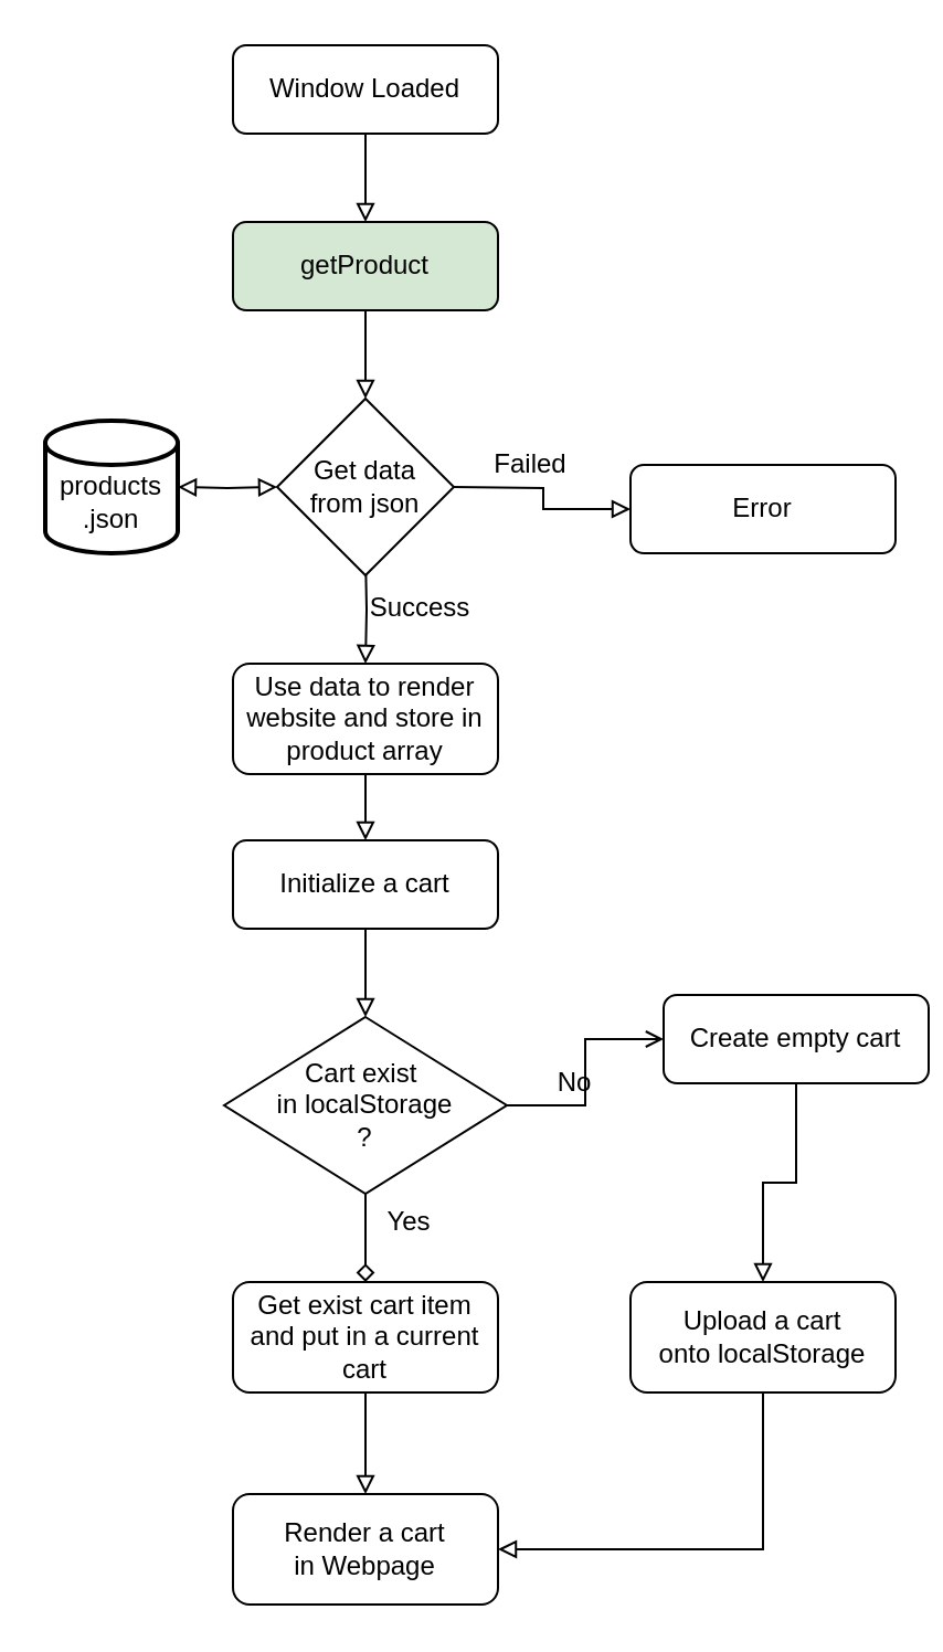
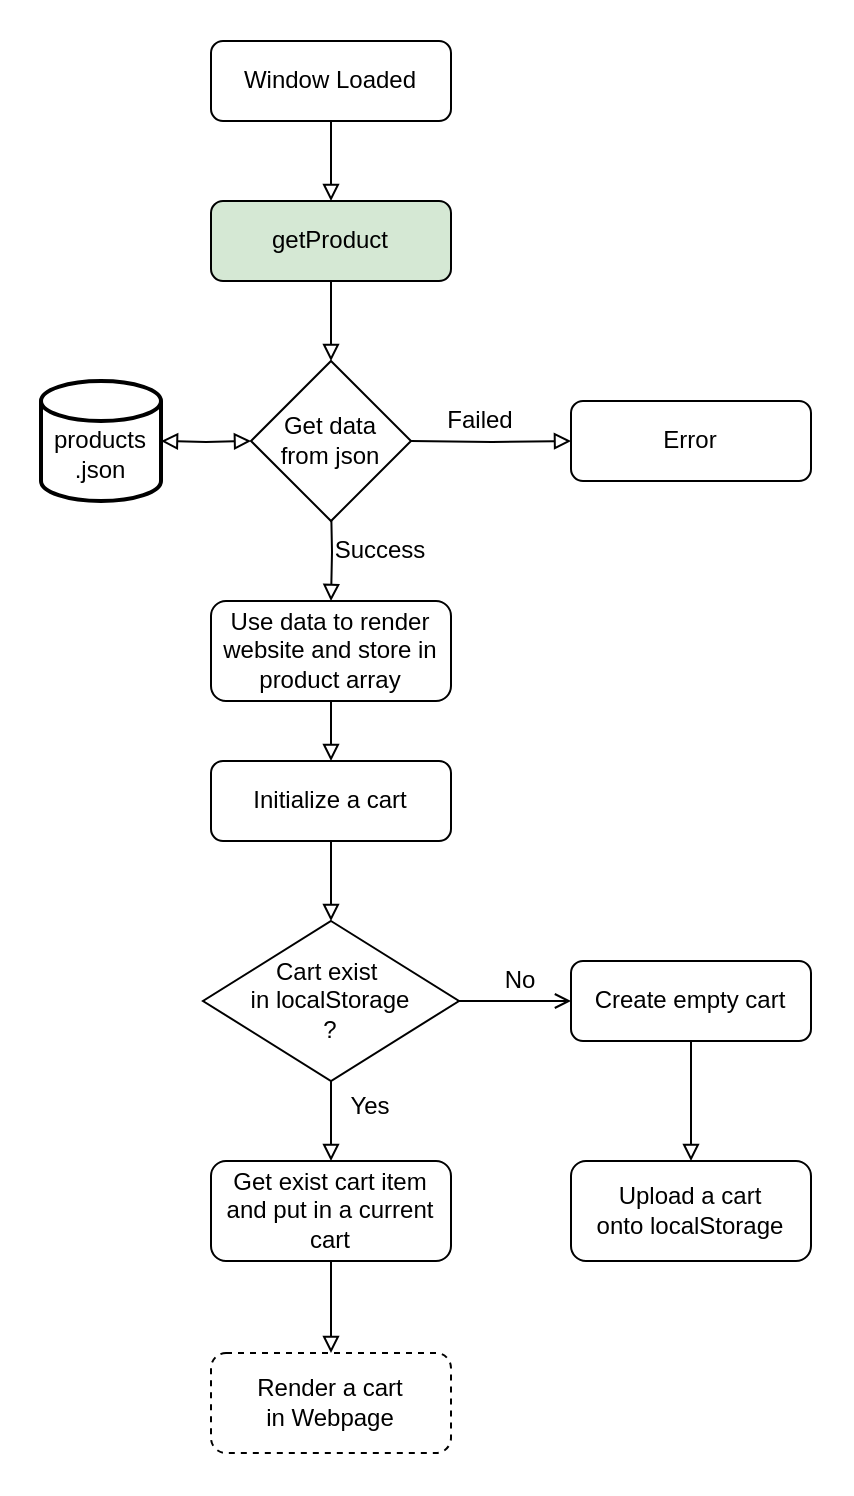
  <mxCell id="0" />
  <mxCell id="1" parent="0" />
  <mxCell id="2" value="" style="edgeStyle=orthogonalEdgeStyle;rounded=0;orthogonalLoop=1;jettySize=auto;html=1;endArrow=block;endFill=0;" edge="1" parent="1" source="3" target="5"><mxGeometry relative="1" as="geometry" /></mxCell>
  <mxCell id="3" value="Window Loaded" style="rounded=1;whiteSpace=wrap;html=1;fontSize=12;glass=0;strokeWidth=1;shadow=0;" vertex="1" parent="1"><mxGeometry x="105" y="20" width="120" height="40" as="geometry" /></mxCell>
  <mxCell id="4" value="" style="edgeStyle=orthogonalEdgeStyle;rounded=0;orthogonalLoop=1;jettySize=auto;html=1;endArrow=block;endFill=0;" edge="1" parent="1" source="5"><mxGeometry relative="1" as="geometry"><mxPoint x="165" y="180" as="targetPoint" /></mxGeometry></mxCell>
  <mxCell id="5" value="getProduct" style="rounded=1;whiteSpace=wrap;html=1;fontSize=12;glass=0;strokeWidth=1;shadow=0;fillColor=#d5e8d4;" vertex="1" parent="1"><mxGeometry x="105" y="100" width="120" height="40" as="geometry" /></mxCell>
  <mxCell id="6" value="" style="edgeStyle=orthogonalEdgeStyle;rounded=0;orthogonalLoop=1;jettySize=auto;html=1;endArrow=block;endFill=0;startArrow=block;startFill=0;" edge="1" parent="1" target="14"><mxGeometry relative="1" as="geometry"><mxPoint x="125" y="220" as="sourcePoint" /></mxGeometry></mxCell>
  <mxCell id="7" value="" style="edgeStyle=orthogonalEdgeStyle;rounded=0;orthogonalLoop=1;jettySize=auto;html=1;startArrow=none;startFill=0;endArrow=block;endFill=0;" edge="1" parent="1" target="13"><mxGeometry relative="1" as="geometry"><mxPoint x="205" y="220" as="sourcePoint" /></mxGeometry></mxCell>
  <mxCell id="8" value="" style="edgeStyle=orthogonalEdgeStyle;rounded=0;orthogonalLoop=1;jettySize=auto;html=1;startArrow=none;startFill=0;endArrow=block;endFill=0;" edge="1" parent="1" target="10"><mxGeometry relative="1" as="geometry"><mxPoint x="165" y="250" as="sourcePoint" /></mxGeometry></mxCell>
  <mxCell id="9" value="" style="edgeStyle=orthogonalEdgeStyle;rounded=0;orthogonalLoop=1;jettySize=auto;html=1;startArrow=none;startFill=0;endArrow=block;endFill=0;" edge="1" parent="1" source="10" target="12"><mxGeometry relative="1" as="geometry" /></mxCell>
  <mxCell id="10" value="Use data to render website and store in product array" style="rounded=1;whiteSpace=wrap;html=1;fontSize=12;glass=0;strokeWidth=1;shadow=0;" vertex="1" parent="1"><mxGeometry x="105" y="300" width="120" height="50" as="geometry" /></mxCell>
  <mxCell id="11" value="" style="edgeStyle=orthogonalEdgeStyle;rounded=0;orthogonalLoop=1;jettySize=auto;html=1;startArrow=none;startFill=0;endArrow=block;endFill=0;" edge="1" parent="1" source="12" target="20"><mxGeometry relative="1" as="geometry" /></mxCell>
  <mxCell id="12" value="Initialize a cart" style="rounded=1;whiteSpace=wrap;html=1;fontSize=12;glass=0;strokeWidth=1;shadow=0;" vertex="1" parent="1"><mxGeometry x="105" y="380" width="120" height="40" as="geometry" /></mxCell>
- <mxCell id="13" value="Error" style="rounded=1;whiteSpace=wrap;html=1;fontSize=12;glass=0;strokeWidth=1;shadow=0;" vertex="1" parent="1"><mxGeometry x="285" y="210" width="120" height="40" as="geometry" /></mxCell>
+ <mxCell id="13" value="Error" style="rounded=1;whiteSpace=wrap;html=1;fontSize=12;glass=0;strokeWidth=1;shadow=0;" vertex="1" parent="1"><mxGeometry x="285" y="200" width="120" height="40" as="geometry" /></mxCell>
  <mxCell id="14" value="&lt;br&gt;products&lt;br&gt;.json" style="strokeWidth=2;html=1;shape=mxgraph.flowchart.database;whiteSpace=wrap;" vertex="1" parent="1"><mxGeometry x="20" y="190" width="60" height="60" as="geometry" /></mxCell>
  <mxCell id="15" value="Failed" style="text;html=1;strokeColor=none;fillColor=none;align=center;verticalAlign=middle;whiteSpace=wrap;rounded=0;" vertex="1" parent="1"><mxGeometry x="220" y="200" width="40" height="20" as="geometry" /></mxCell>
  <mxCell id="16" value="Success" style="text;html=1;strokeColor=none;fillColor=none;align=center;verticalAlign=middle;whiteSpace=wrap;rounded=0;" vertex="1" parent="1"><mxGeometry x="170" y="265" width="40" height="20" as="geometry" /></mxCell>
  <mxCell id="17" value="&lt;span&gt;Get data &lt;br&gt;from json&lt;/span&gt;" style="rhombus;whiteSpace=wrap;html=1;" vertex="1" parent="1"><mxGeometry x="125" y="180" width="80" height="80" as="geometry" /></mxCell>
  <mxCell id="18" value="" style="edgeStyle=orthogonalEdgeStyle;rounded=0;orthogonalLoop=1;jettySize=auto;html=1;startArrow=none;startFill=0;endArrow=open;endFill=0;" edge="1" parent="1" source="20" target="22"><mxGeometry relative="1" as="geometry" /></mxCell>
- <mxCell id="19" value="" style="edgeStyle=orthogonalEdgeStyle;rounded=0;orthogonalLoop=1;jettySize=auto;html=1;startArrow=none;startFill=0;endArrow=diamond;endFill=0;" edge="1" parent="1" source="20" target="27"><mxGeometry relative="1" as="geometry" /></mxCell>
+ <mxCell id="19" value="" style="edgeStyle=orthogonalEdgeStyle;rounded=0;orthogonalLoop=1;jettySize=auto;html=1;startArrow=none;startFill=0;endArrow=block;endFill=0;" edge="1" parent="1" source="20" target="27"><mxGeometry relative="1" as="geometry" /></mxCell>
  <mxCell id="20" value="Cart exist&amp;nbsp;&lt;br&gt;in localStorage&lt;br&gt;?" style="rhombus;whiteSpace=wrap;html=1;" vertex="1" parent="1"><mxGeometry x="101" y="460" width="128" height="80" as="geometry" /></mxCell>
  <mxCell id="21" value="" style="edgeStyle=orthogonalEdgeStyle;rounded=0;orthogonalLoop=1;jettySize=auto;html=1;startArrow=none;startFill=0;endArrow=block;endFill=0;" edge="1" parent="1" source="22" target="24"><mxGeometry relative="1" as="geometry" /></mxCell>
- <mxCell id="22" value="Create empty cart" style="rounded=1;whiteSpace=wrap;html=1;fontSize=12;glass=0;strokeWidth=1;shadow=0;" vertex="1" parent="1"><mxGeometry x="300" y="450" width="120" height="40" as="geometry" /></mxCell>
- <mxCell id="23" value="" style="edgeStyle=orthogonalEdgeStyle;rounded=0;orthogonalLoop=1;jettySize=auto;html=1;startArrow=none;startFill=0;endArrow=block;endFill=0;entryX=1;entryY=0.5;entryDx=0;entryDy=0;" edge="1" parent="1" source="24" target="29"><mxGeometry relative="1" as="geometry"><mxPoint x="345" y="710" as="targetPoint" /><Array as="points"><mxPoint x="345" y="701" /></Array></mxGeometry></mxCell>
+ <mxCell id="22" value="Create empty cart" style="rounded=1;whiteSpace=wrap;html=1;fontSize=12;glass=0;strokeWidth=1;shadow=0;" vertex="1" parent="1"><mxGeometry x="285" y="480" width="120" height="40" as="geometry" /></mxCell>
  <mxCell id="24" value="Upload a cart&lt;br&gt;onto localStorage" style="rounded=1;whiteSpace=wrap;html=1;fontSize=12;glass=0;strokeWidth=1;shadow=0;" vertex="1" parent="1"><mxGeometry x="285" y="580" width="120" height="50" as="geometry" /></mxCell>
  <mxCell id="25" value="No" style="text;html=1;strokeColor=none;fillColor=none;align=center;verticalAlign=middle;whiteSpace=wrap;rounded=0;" vertex="1" parent="1"><mxGeometry x="240" y="480" width="40" height="20" as="geometry" /></mxCell>
  <mxCell id="26" value="" style="edgeStyle=orthogonalEdgeStyle;rounded=0;orthogonalLoop=1;jettySize=auto;html=1;startArrow=none;startFill=0;endArrow=block;endFill=0;" edge="1" parent="1" source="27" target="29"><mxGeometry relative="1" as="geometry" /></mxCell>
  <mxCell id="27" value="Get exist cart item and put in a current cart" style="rounded=1;whiteSpace=wrap;html=1;fontSize=12;glass=0;strokeWidth=1;shadow=0;" vertex="1" parent="1"><mxGeometry x="105" y="580" width="120" height="50" as="geometry" /></mxCell>
  <mxCell id="28" value="Yes" style="text;html=1;strokeColor=none;fillColor=none;align=center;verticalAlign=middle;whiteSpace=wrap;rounded=0;" vertex="1" parent="1"><mxGeometry x="165" y="543" width="40" height="20" as="geometry" /></mxCell>
- <mxCell id="29" value="Render a cart&lt;br&gt;in Webpage" style="rounded=1;whiteSpace=wrap;html=1;fontSize=12;glass=0;strokeWidth=1;shadow=0;" vertex="1" parent="1"><mxGeometry x="105" y="676" width="120" height="50" as="geometry" /></mxCell>
+ <mxCell id="29" value="Render a cart&lt;br&gt;in Webpage" style="rounded=1;whiteSpace=wrap;html=1;fontSize=12;glass=0;strokeWidth=1;shadow=0;dashed=1;" vertex="1" parent="1"><mxGeometry x="105" y="676" width="120" height="50" as="geometry" /></mxCell>
